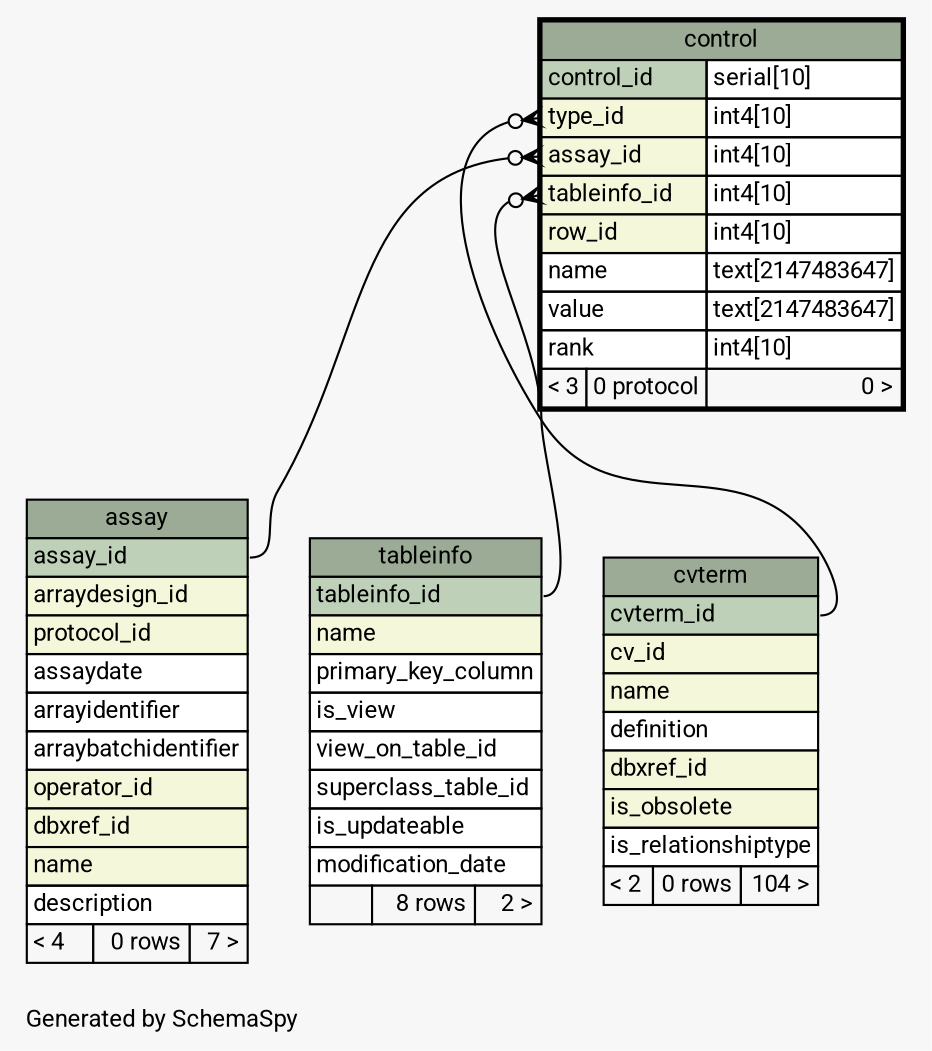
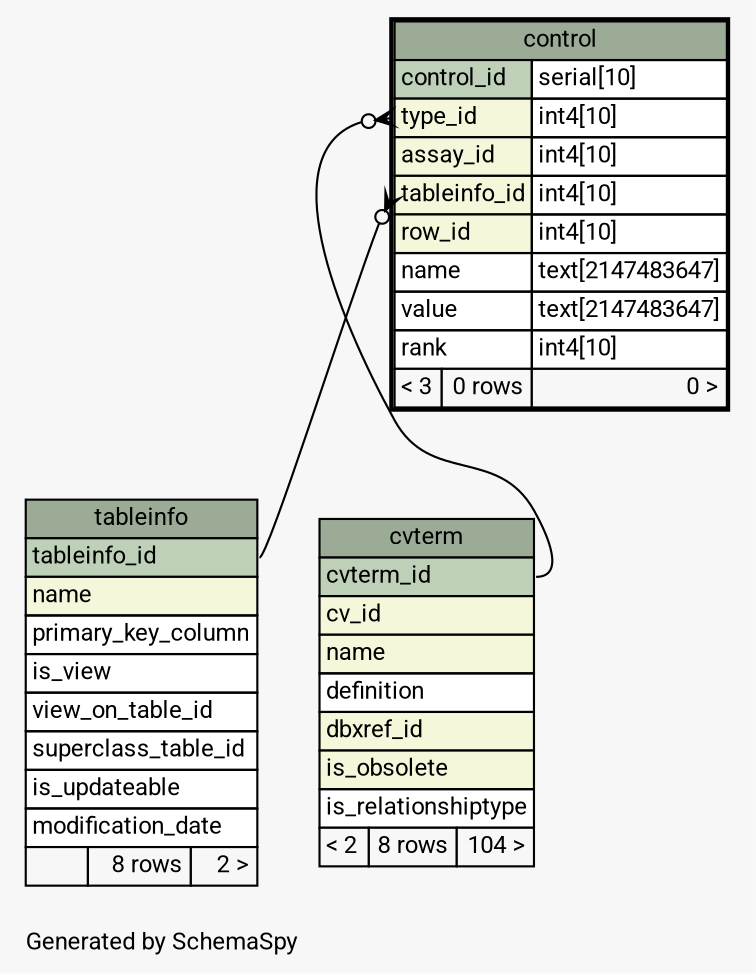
  digraph {
    bgcolor="#f7f7f7"
    fontname=Roboto
    fontsize=11
    label="\nGenerated by SchemaSpy"
    labeljust=l
    nodesep=0.18
    rankdir=TB
    ranksep=0.46
    node [fontname=Roboto fontsize=11 shape=plaintext]
    edge [arrowhead=none arrowsize=0.8 arrowtail=crowodot dir=back fontname=Roboto]
-   n1 [label=<     <TABLE BORDER="2" CELLBORDER="1" CELLSPACING="0" BGCOLOR="#ffffff">       <TR><TD COLSPAN="3" BGCOLOR="#9bab96" ALIGN="CENTER">control</TD></TR>       <TR><TD PORT="control_id" COLSPAN="2" BGCOLOR="#bed1b8" ALIGN="LEFT">control_id</TD><TD PORT="control_id.type" ALIGN="LEFT">serial[10]</TD></TR>       <TR><TD PORT="type_id" COLSPAN="2" BGCOLOR="#f4f7da" ALIGN="LEFT">type_id</TD><TD PORT="type_id.type" ALIGN="LEFT">int4[10]</TD></TR>       <TR><TD PORT="assay_id" COLSPAN="2" BGCOLOR="#f4f7da" ALIGN="LEFT">assay_id</TD><TD PORT="assay_id.type" ALIGN="LEFT">int4[10]</TD></TR>       <TR><TD PORT="tableinfo_id" COLSPAN="2" BGCOLOR="#f4f7da" ALIGN="LEFT">tableinfo_id</TD><TD PORT="tableinfo_id.type" ALIGN="LEFT">int4[10]</TD></TR>       <TR><TD PORT="row_id" COLSPAN="2" BGCOLOR="#f4f7da" ALIGN="LEFT">row_id</TD><TD PORT="row_id.type" ALIGN="LEFT">int4[10]</TD></TR>       <TR><TD PORT="name" COLSPAN="2" ALIGN="LEFT">name</TD><TD PORT="name.type" ALIGN="LEFT">text[2147483647]</TD></TR>       <TR><TD PORT="value" COLSPAN="2" ALIGN="LEFT">value</TD><TD PORT="value.type" ALIGN="LEFT">text[2147483647]</TD></TR>       <TR><TD PORT="rank" COLSPAN="2" ALIGN="LEFT">rank</TD><TD PORT="rank.type" ALIGN="LEFT">int4[10]</TD></TR>       <TR><TD ALIGN="LEFT" BGCOLOR="#f7f7f7">&lt; 3</TD><TD ALIGN="RIGHT" BGCOLOR="#f7f7f7">0 protocol</TD><TD ALIGN="RIGHT" BGCOLOR="#f7f7f7">0 &gt;</TD></TR>     </TABLE>>]
-   n2 [label=<     <TABLE BORDER="0" CELLBORDER="1" CELLSPACING="0" BGCOLOR="#ffffff">       <TR><TD COLSPAN="3" BGCOLOR="#9bab96" ALIGN="CENTER">assay</TD></TR>       <TR><TD PORT="assay_id" COLSPAN="3" BGCOLOR="#bed1b8" ALIGN="LEFT">assay_id</TD></TR>       <TR><TD PORT="arraydesign_id" COLSPAN="3" BGCOLOR="#f4f7da" ALIGN="LEFT">arraydesign_id</TD></TR>       <TR><TD PORT="protocol_id" COLSPAN="3" BGCOLOR="#f4f7da" ALIGN="LEFT">protocol_id</TD></TR>       <TR><TD PORT="assaydate" COLSPAN="3" ALIGN="LEFT">assaydate</TD></TR>       <TR><TD PORT="arrayidentifier" COLSPAN="3" ALIGN="LEFT">arrayidentifier</TD></TR>       <TR><TD PORT="arraybatchidentifier" COLSPAN="3" ALIGN="LEFT">arraybatchidentifier</TD></TR>       <TR><TD PORT="operator_id" COLSPAN="3" BGCOLOR="#f4f7da" ALIGN="LEFT">operator_id</TD></TR>       <TR><TD PORT="dbxref_id" COLSPAN="3" BGCOLOR="#f4f7da" ALIGN="LEFT">dbxref_id</TD></TR>       <TR><TD PORT="name" COLSPAN="3" BGCOLOR="#f4f7da" ALIGN="LEFT">name</TD></TR>       <TR><TD PORT="description" COLSPAN="3" ALIGN="LEFT">description</TD></TR>       <TR><TD ALIGN="LEFT" BGCOLOR="#f7f7f7">&lt; 4</TD><TD ALIGN="RIGHT" BGCOLOR="#f7f7f7">0 rows</TD><TD ALIGN="RIGHT" BGCOLOR="#f7f7f7">7 &gt;</TD></TR>     </TABLE>>]
+   n1 [label=<     <TABLE BORDER="2" CELLBORDER="1" CELLSPACING="0" BGCOLOR="#ffffff">       <TR><TD COLSPAN="3" BGCOLOR="#9bab96" ALIGN="CENTER">control</TD></TR>       <TR><TD PORT="control_id" COLSPAN="2" BGCOLOR="#bed1b8" ALIGN="LEFT">control_id</TD><TD PORT="control_id.type" ALIGN="LEFT">serial[10]</TD></TR>       <TR><TD PORT="type_id" COLSPAN="2" BGCOLOR="#f4f7da" ALIGN="LEFT">type_id</TD><TD PORT="type_id.type" ALIGN="LEFT">int4[10]</TD></TR>       <TR><TD PORT="assay_id" COLSPAN="2" BGCOLOR="#f4f7da" ALIGN="LEFT">assay_id</TD><TD PORT="assay_id.type" ALIGN="LEFT">int4[10]</TD></TR>       <TR><TD PORT="tableinfo_id" COLSPAN="2" BGCOLOR="#f4f7da" ALIGN="LEFT">tableinfo_id</TD><TD PORT="tableinfo_id.type" ALIGN="LEFT">int4[10]</TD></TR>       <TR><TD PORT="row_id" COLSPAN="2" BGCOLOR="#f4f7da" ALIGN="LEFT">row_id</TD><TD PORT="row_id.type" ALIGN="LEFT">int4[10]</TD></TR>       <TR><TD PORT="name" COLSPAN="2" ALIGN="LEFT">name</TD><TD PORT="name.type" ALIGN="LEFT">text[2147483647]</TD></TR>       <TR><TD PORT="value" COLSPAN="2" ALIGN="LEFT">value</TD><TD PORT="value.type" ALIGN="LEFT">text[2147483647]</TD></TR>       <TR><TD PORT="rank" COLSPAN="2" ALIGN="LEFT">rank</TD><TD PORT="rank.type" ALIGN="LEFT">int4[10]</TD></TR>       <TR><TD ALIGN="LEFT" BGCOLOR="#f7f7f7">&lt; 3</TD><TD ALIGN="RIGHT" BGCOLOR="#f7f7f7">0 rows</TD><TD ALIGN="RIGHT" BGCOLOR="#f7f7f7">0 &gt;</TD></TR>     </TABLE>>]
    n3 [label=<     <TABLE BORDER="0" CELLBORDER="1" CELLSPACING="0" BGCOLOR="#ffffff">       <TR><TD COLSPAN="3" BGCOLOR="#9bab96" ALIGN="CENTER">tableinfo</TD></TR>       <TR><TD PORT="tableinfo_id" COLSPAN="3" BGCOLOR="#bed1b8" ALIGN="LEFT">tableinfo_id</TD></TR>       <TR><TD PORT="name" COLSPAN="3" BGCOLOR="#f4f7da" ALIGN="LEFT">name</TD></TR>       <TR><TD PORT="primary_key_column" COLSPAN="3" ALIGN="LEFT">primary_key_column</TD></TR>       <TR><TD PORT="is_view" COLSPAN="3" ALIGN="LEFT">is_view</TD></TR>       <TR><TD PORT="view_on_table_id" COLSPAN="3" ALIGN="LEFT">view_on_table_id</TD></TR>       <TR><TD PORT="superclass_table_id" COLSPAN="3" ALIGN="LEFT">superclass_table_id</TD></TR>       <TR><TD PORT="is_updateable" COLSPAN="3" ALIGN="LEFT">is_updateable</TD></TR>       <TR><TD PORT="modification_date" COLSPAN="3" ALIGN="LEFT">modification_date</TD></TR>       <TR><TD ALIGN="LEFT" BGCOLOR="#f7f7f7">  </TD><TD ALIGN="RIGHT" BGCOLOR="#f7f7f7">8 rows</TD><TD ALIGN="RIGHT" BGCOLOR="#f7f7f7">2 &gt;</TD></TR>     </TABLE>>]
-   n4 [label=<     <TABLE BORDER="0" CELLBORDER="1" CELLSPACING="0" BGCOLOR="#ffffff">       <TR><TD COLSPAN="3" BGCOLOR="#9bab96" ALIGN="CENTER">cvterm</TD></TR>       <TR><TD PORT="cvterm_id" COLSPAN="3" BGCOLOR="#bed1b8" ALIGN="LEFT">cvterm_id</TD></TR>       <TR><TD PORT="cv_id" COLSPAN="3" BGCOLOR="#f4f7da" ALIGN="LEFT">cv_id</TD></TR>       <TR><TD PORT="name" COLSPAN="3" BGCOLOR="#f4f7da" ALIGN="LEFT">name</TD></TR>       <TR><TD PORT="definition" COLSPAN="3" ALIGN="LEFT">definition</TD></TR>       <TR><TD PORT="dbxref_id" COLSPAN="3" BGCOLOR="#f4f7da" ALIGN="LEFT">dbxref_id</TD></TR>       <TR><TD PORT="is_obsolete" COLSPAN="3" BGCOLOR="#f4f7da" ALIGN="LEFT">is_obsolete</TD></TR>       <TR><TD PORT="is_relationshiptype" COLSPAN="3" ALIGN="LEFT">is_relationshiptype</TD></TR>       <TR><TD ALIGN="LEFT" BGCOLOR="#f7f7f7">&lt; 2</TD><TD ALIGN="RIGHT" BGCOLOR="#f7f7f7">0 rows</TD><TD ALIGN="RIGHT" BGCOLOR="#f7f7f7">104 &gt;</TD></TR>     </TABLE>>]
-   n1 -> n2 [headport="assay_id:e" tailport="assay_id:w"]
+   n4 [label=<     <TABLE BORDER="0" CELLBORDER="1" CELLSPACING="0" BGCOLOR="#ffffff">       <TR><TD COLSPAN="3" BGCOLOR="#9bab96" ALIGN="CENTER">cvterm</TD></TR>       <TR><TD PORT="cvterm_id" COLSPAN="3" BGCOLOR="#bed1b8" ALIGN="LEFT">cvterm_id</TD></TR>       <TR><TD PORT="cv_id" COLSPAN="3" BGCOLOR="#f4f7da" ALIGN="LEFT">cv_id</TD></TR>       <TR><TD PORT="name" COLSPAN="3" BGCOLOR="#f4f7da" ALIGN="LEFT">name</TD></TR>       <TR><TD PORT="definition" COLSPAN="3" ALIGN="LEFT">definition</TD></TR>       <TR><TD PORT="dbxref_id" COLSPAN="3" BGCOLOR="#f4f7da" ALIGN="LEFT">dbxref_id</TD></TR>       <TR><TD PORT="is_obsolete" COLSPAN="3" BGCOLOR="#f4f7da" ALIGN="LEFT">is_obsolete</TD></TR>       <TR><TD PORT="is_relationshiptype" COLSPAN="3" ALIGN="LEFT">is_relationshiptype</TD></TR>       <TR><TD ALIGN="LEFT" BGCOLOR="#f7f7f7">&lt; 2</TD><TD ALIGN="RIGHT" BGCOLOR="#f7f7f7">8 rows</TD><TD ALIGN="RIGHT" BGCOLOR="#f7f7f7">104 &gt;</TD></TR>     </TABLE>>]
    n1 -> n3 [headport="tableinfo_id:e" tailport="tableinfo_id:w"]
    n1 -> n4 [headport="cvterm_id:e" tailport="type_id:w"]
  }
